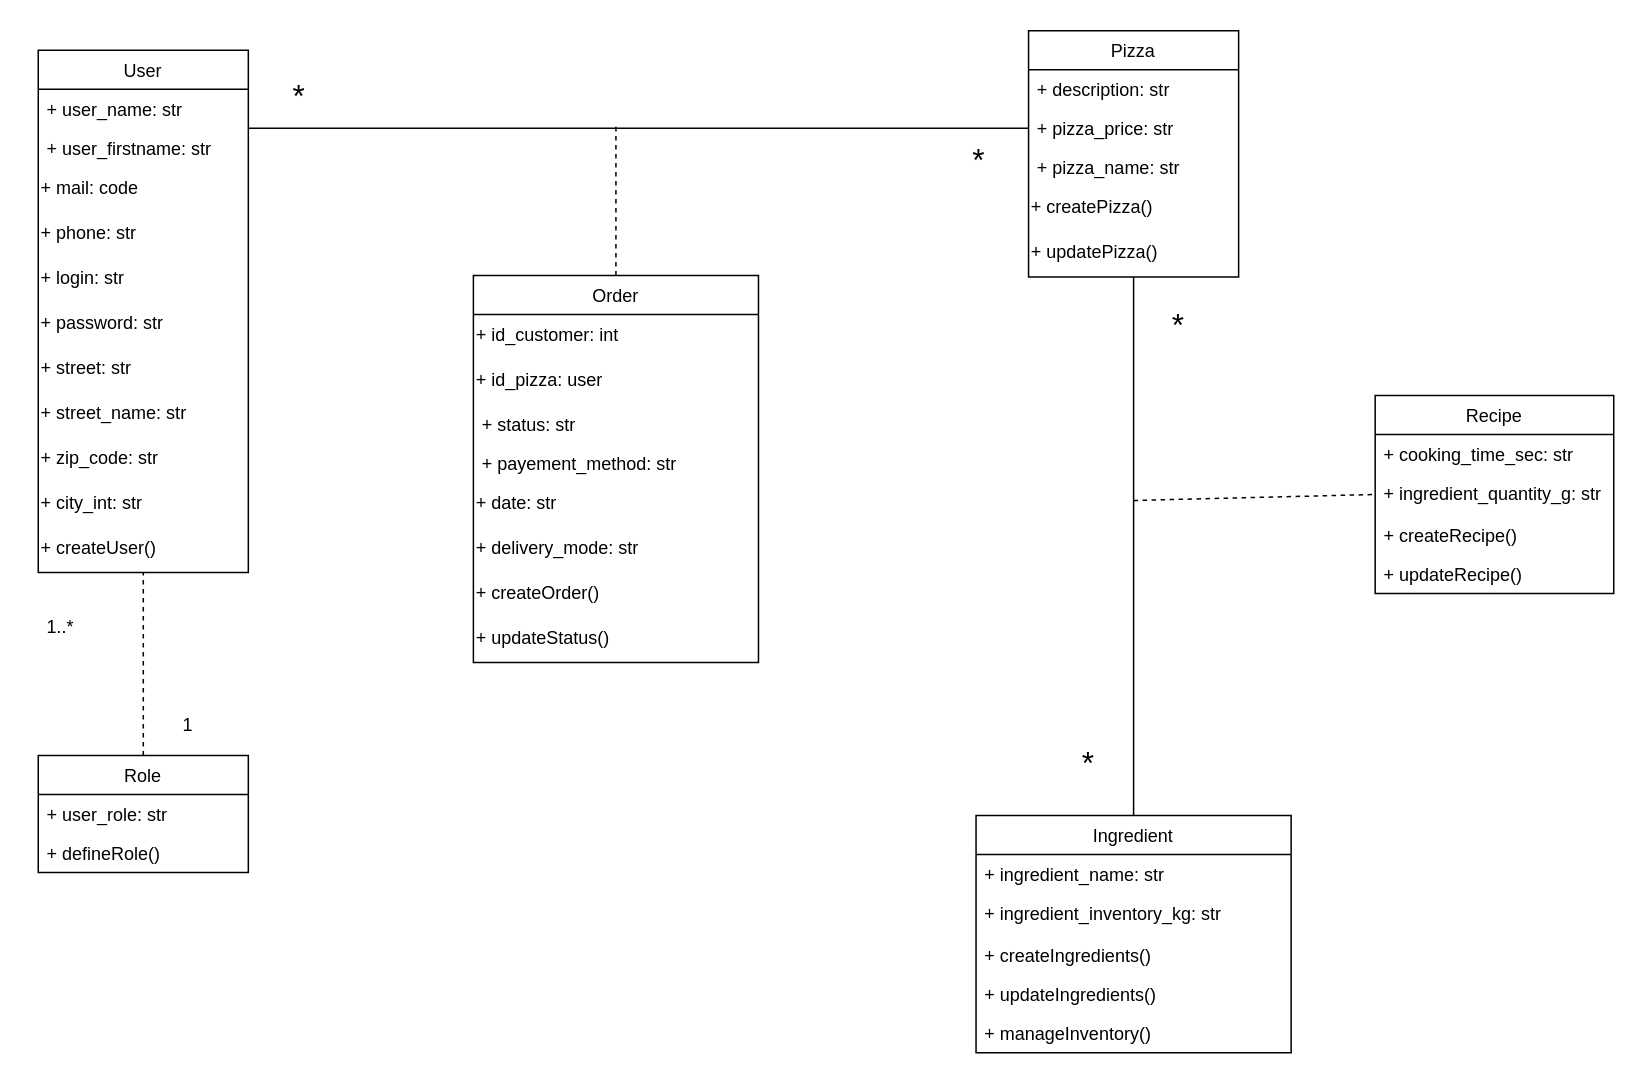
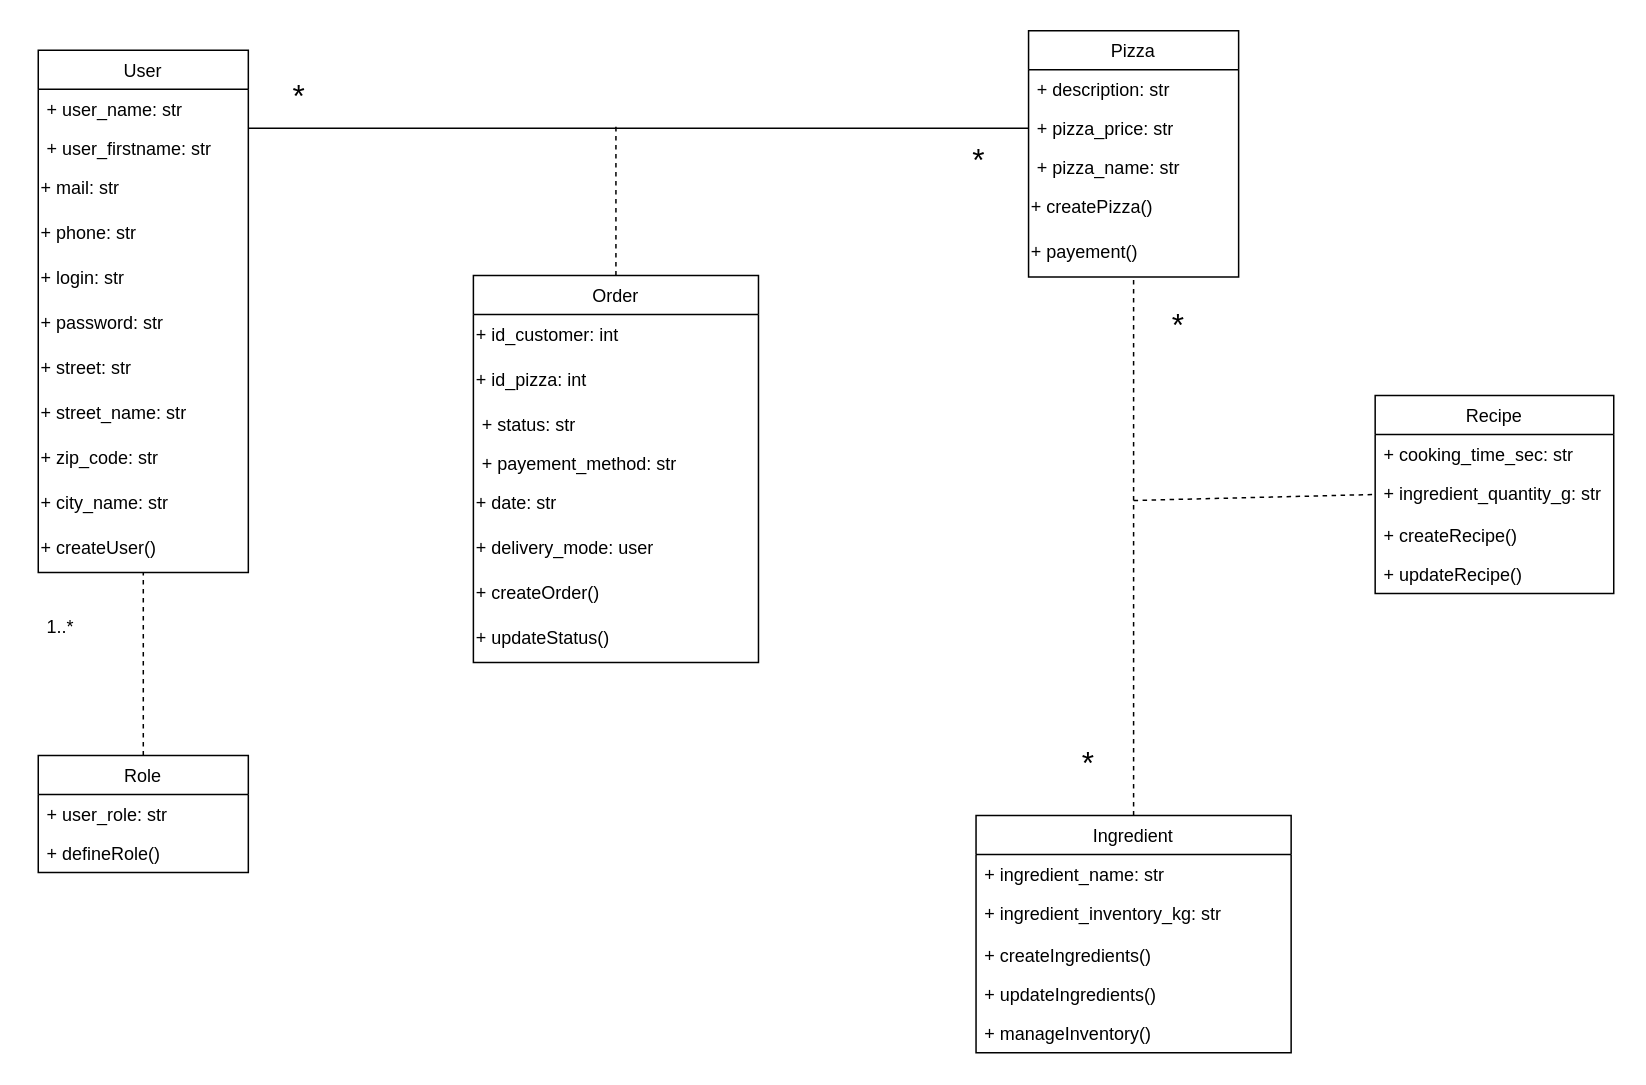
  <mxCell id="0" />
  <mxCell id="1" parent="0" />
  <mxCell id="2" value="Pizza" style="swimlane;fontStyle=0;childLayout=stackLayout;horizontal=1;startSize=26;fillColor=none;horizontalStack=0;resizeParent=1;resizeParentMax=0;resizeLast=0;collapsible=1;marginBottom=0;" parent="1" vertex="1"><mxGeometry x="685" y="20" width="140" height="164" as="geometry" /></mxCell>
  <mxCell id="3" value="+ description: str" style="text;strokeColor=none;fillColor=none;align=left;verticalAlign=top;spacingLeft=4;spacingRight=4;overflow=hidden;rotatable=0;points=[[0,0.5],[1,0.5]];portConstraint=eastwest;" parent="2" vertex="1"><mxGeometry y="26" width="140" height="26" as="geometry" /></mxCell>
  <mxCell id="4" value="+ pizza_price: str" style="text;strokeColor=none;fillColor=none;align=left;verticalAlign=top;spacingLeft=4;spacingRight=4;overflow=hidden;rotatable=0;points=[[0,0.5],[1,0.5]];portConstraint=eastwest;" parent="2" vertex="1"><mxGeometry y="52" width="140" height="26" as="geometry" /></mxCell>
  <mxCell id="5" value="+ pizza_name: str" style="text;strokeColor=none;fillColor=none;align=left;verticalAlign=top;spacingLeft=4;spacingRight=4;overflow=hidden;rotatable=0;points=[[0,0.5],[1,0.5]];portConstraint=eastwest;" parent="2" vertex="1"><mxGeometry y="78" width="140" height="26" as="geometry" /></mxCell>
  <mxCell id="6" value="+ createPizza()" style="text;whiteSpace=wrap;html=1;" vertex="1" parent="2"><mxGeometry y="104" width="140" height="30" as="geometry" /></mxCell>
- <mxCell id="7" value="+ updatePizza()" style="text;whiteSpace=wrap;html=1;" vertex="1" parent="2"><mxGeometry y="134" width="140" height="30" as="geometry" /></mxCell>
+ <mxCell id="7" value="+ payement()" style="text;whiteSpace=wrap;html=1;" vertex="1" parent="2"><mxGeometry y="134" width="140" height="30" as="geometry" /></mxCell>
  <mxCell id="8" value="User" style="swimlane;fontStyle=0;childLayout=stackLayout;horizontal=1;startSize=26;fillColor=none;horizontalStack=0;resizeParent=1;resizeParentMax=0;resizeLast=0;collapsible=1;marginBottom=0;" parent="1" vertex="1"><mxGeometry x="25" y="33" width="140" height="348" as="geometry" /></mxCell>
  <mxCell id="9" value="+ user_name: str" style="text;strokeColor=none;fillColor=none;align=left;verticalAlign=top;spacingLeft=4;spacingRight=4;overflow=hidden;rotatable=0;points=[[0,0.5],[1,0.5]];portConstraint=eastwest;" parent="8" vertex="1"><mxGeometry y="26" width="140" height="26" as="geometry" /></mxCell>
  <mxCell id="10" value="+ user_firstname: str" style="text;strokeColor=none;fillColor=none;align=left;verticalAlign=top;spacingLeft=4;spacingRight=4;overflow=hidden;rotatable=0;points=[[0,0.5],[1,0.5]];portConstraint=eastwest;" parent="8" vertex="1"><mxGeometry y="52" width="140" height="26" as="geometry" /></mxCell>
- <mxCell id="11" value="+ mail: code" style="text;whiteSpace=wrap;html=1;" parent="8" vertex="1"><mxGeometry y="78" width="140" height="30" as="geometry" /></mxCell>
+ <mxCell id="11" value="+ mail: str" style="text;whiteSpace=wrap;html=1;" parent="8" vertex="1"><mxGeometry y="78" width="140" height="30" as="geometry" /></mxCell>
  <mxCell id="12" value="+ phone: str" style="text;whiteSpace=wrap;html=1;" parent="8" vertex="1"><mxGeometry y="108" width="140" height="30" as="geometry" /></mxCell>
  <mxCell id="13" value="+ login: str" style="text;whiteSpace=wrap;html=1;" parent="8" vertex="1"><mxGeometry y="138" width="140" height="30" as="geometry" /></mxCell>
  <mxCell id="14" value="+ password: str" style="text;whiteSpace=wrap;html=1;" parent="8" vertex="1"><mxGeometry y="168" width="140" height="30" as="geometry" /></mxCell>
  <mxCell id="15" value="+ street: str" style="text;whiteSpace=wrap;html=1;" parent="8" vertex="1"><mxGeometry y="198" width="140" height="30" as="geometry" /></mxCell>
  <mxCell id="16" value="+ street_name: str" style="text;whiteSpace=wrap;html=1;" parent="8" vertex="1"><mxGeometry y="228" width="140" height="30" as="geometry" /></mxCell>
  <mxCell id="17" value="+ zip_code: str" style="text;whiteSpace=wrap;html=1;" parent="8" vertex="1"><mxGeometry y="258" width="140" height="30" as="geometry" /></mxCell>
- <mxCell id="18" value="+ city_int: str" style="text;whiteSpace=wrap;html=1;" parent="8" vertex="1"><mxGeometry y="288" width="140" height="30" as="geometry" /></mxCell>
+ <mxCell id="18" value="+ city_name: str" style="text;whiteSpace=wrap;html=1;" parent="8" vertex="1"><mxGeometry y="288" width="140" height="30" as="geometry" /></mxCell>
  <mxCell id="19" value="+ createUser()" style="text;whiteSpace=wrap;html=1;" vertex="1" parent="8"><mxGeometry y="318" width="140" height="30" as="geometry" /></mxCell>
  <mxCell id="20" value="Order" style="swimlane;fontStyle=0;childLayout=stackLayout;horizontal=1;startSize=26;fillColor=none;horizontalStack=0;resizeParent=1;resizeParentMax=0;resizeLast=0;collapsible=1;marginBottom=0;" parent="1" vertex="1"><mxGeometry x="315" y="183" width="190" height="258" as="geometry" /></mxCell>
  <mxCell id="21" value="+ id_customer: int" style="text;whiteSpace=wrap;html=1;" parent="20" vertex="1"><mxGeometry y="26" width="190" height="30" as="geometry" /></mxCell>
- <mxCell id="22" value="+ id_pizza: user" style="text;whiteSpace=wrap;html=1;" parent="20" vertex="1"><mxGeometry y="56" width="190" height="30" as="geometry" /></mxCell>
+ <mxCell id="22" value="+ id_pizza: int" style="text;whiteSpace=wrap;html=1;" parent="20" vertex="1"><mxGeometry y="56" width="190" height="30" as="geometry" /></mxCell>
  <mxCell id="23" value="+ status: str" style="text;strokeColor=none;fillColor=none;align=left;verticalAlign=top;spacingLeft=4;spacingRight=4;overflow=hidden;rotatable=0;points=[[0,0.5],[1,0.5]];portConstraint=eastwest;" parent="20" vertex="1"><mxGeometry y="86" width="190" height="26" as="geometry" /></mxCell>
  <mxCell id="24" value="+ payement_method: str" style="text;strokeColor=none;fillColor=none;align=left;verticalAlign=top;spacingLeft=4;spacingRight=4;overflow=hidden;rotatable=0;points=[[0,0.5],[1,0.5]];portConstraint=eastwest;" parent="20" vertex="1"><mxGeometry y="112" width="190" height="26" as="geometry" /></mxCell>
  <mxCell id="25" value="+ date: str" style="text;whiteSpace=wrap;html=1;" parent="20" vertex="1"><mxGeometry y="138" width="190" height="30" as="geometry" /></mxCell>
- <mxCell id="26" value="+ delivery_mode: str" style="text;whiteSpace=wrap;html=1;" parent="20" vertex="1"><mxGeometry y="168" width="190" height="30" as="geometry" /></mxCell>
+ <mxCell id="26" value="+ delivery_mode: user" style="text;whiteSpace=wrap;html=1;" parent="20" vertex="1"><mxGeometry y="168" width="190" height="30" as="geometry" /></mxCell>
  <mxCell id="27" value="+ createOrder()" style="text;whiteSpace=wrap;html=1;" parent="20" vertex="1"><mxGeometry y="198" width="190" height="30" as="geometry" /></mxCell>
  <mxCell id="28" value="+ updateStatus()" style="text;whiteSpace=wrap;html=1;" vertex="1" parent="20"><mxGeometry y="228" width="190" height="30" as="geometry" /></mxCell>
  <mxCell id="29" value="Ingredient" style="swimlane;fontStyle=0;childLayout=stackLayout;horizontal=1;startSize=26;fillColor=none;horizontalStack=0;resizeParent=1;resizeParentMax=0;resizeLast=0;collapsible=1;marginBottom=0;" parent="1" vertex="1"><mxGeometry x="650" y="543" width="210" height="158" as="geometry" /></mxCell>
  <mxCell id="30" value="+ ingredient_name: str " style="text;strokeColor=none;fillColor=none;align=left;verticalAlign=top;spacingLeft=4;spacingRight=4;overflow=hidden;rotatable=0;points=[[0,0.5],[1,0.5]];portConstraint=eastwest;" parent="29" vertex="1"><mxGeometry y="26" width="210" height="26" as="geometry" /></mxCell>
  <mxCell id="31" value="+ ingredient_inventory_kg: str" style="text;strokeColor=none;fillColor=none;align=left;verticalAlign=top;spacingLeft=4;spacingRight=4;overflow=hidden;rotatable=0;points=[[0,0.5],[1,0.5]];portConstraint=eastwest;" parent="29" vertex="1"><mxGeometry y="52" width="210" height="28" as="geometry" /></mxCell>
  <mxCell id="32" value="+ createIngredients()" style="text;strokeColor=none;fillColor=none;align=left;verticalAlign=top;spacingLeft=4;spacingRight=4;overflow=hidden;rotatable=0;points=[[0,0.5],[1,0.5]];portConstraint=eastwest;" vertex="1" parent="29"><mxGeometry y="80" width="210" height="26" as="geometry" /></mxCell>
  <mxCell id="33" value="+ updateIngredients()" style="text;strokeColor=none;fillColor=none;align=left;verticalAlign=top;spacingLeft=4;spacingRight=4;overflow=hidden;rotatable=0;points=[[0,0.5],[1,0.5]];portConstraint=eastwest;" vertex="1" parent="29"><mxGeometry y="106" width="210" height="26" as="geometry" /></mxCell>
  <mxCell id="34" value="+ manageInventory()" style="text;strokeColor=none;fillColor=none;align=left;verticalAlign=top;spacingLeft=4;spacingRight=4;overflow=hidden;rotatable=0;points=[[0,0.5],[1,0.5]];portConstraint=eastwest;" vertex="1" parent="29"><mxGeometry y="132" width="210" height="26" as="geometry" /></mxCell>
  <mxCell id="35" value="Recipe" style="swimlane;fontStyle=0;childLayout=stackLayout;horizontal=1;startSize=26;fillColor=none;horizontalStack=0;resizeParent=1;resizeParentMax=0;resizeLast=0;collapsible=1;marginBottom=0;" parent="1" vertex="1"><mxGeometry x="916" y="263" width="159" height="132" as="geometry" /></mxCell>
  <mxCell id="36" value="+ cooking_time_sec: str" style="text;strokeColor=none;fillColor=none;align=left;verticalAlign=top;spacingLeft=4;spacingRight=4;overflow=hidden;rotatable=0;points=[[0,0.5],[1,0.5]];portConstraint=eastwest;" vertex="1" parent="35"><mxGeometry y="26" width="159" height="26" as="geometry" /></mxCell>
  <mxCell id="37" value="+ ingredient_quantity_g: str" style="text;strokeColor=none;fillColor=none;align=left;verticalAlign=top;spacingLeft=4;spacingRight=4;overflow=hidden;rotatable=0;points=[[0,0.5],[1,0.5]];portConstraint=eastwest;" vertex="1" parent="35"><mxGeometry y="52" width="159" height="28" as="geometry" /></mxCell>
  <mxCell id="38" value="+ createRecipe()" style="text;strokeColor=none;fillColor=none;align=left;verticalAlign=top;spacingLeft=4;spacingRight=4;overflow=hidden;rotatable=0;points=[[0,0.5],[1,0.5]];portConstraint=eastwest;" vertex="1" parent="35"><mxGeometry y="80" width="159" height="26" as="geometry" /></mxCell>
  <mxCell id="39" value="+ updateRecipe()" style="text;strokeColor=none;fillColor=none;align=left;verticalAlign=top;spacingLeft=4;spacingRight=4;overflow=hidden;rotatable=0;points=[[0,0.5],[1,0.5]];portConstraint=eastwest;" vertex="1" parent="35"><mxGeometry y="106" width="159" height="26" as="geometry" /></mxCell>
  <mxCell id="40" value="" style="endArrow=none;html=1;entryX=0;entryY=0.5;entryDx=0;entryDy=0;" parent="1" target="4" edge="1"><mxGeometry width="50" height="50" relative="1" as="geometry"><mxPoint x="165" y="85" as="sourcePoint" /><mxPoint x="375" y="143" as="targetPoint" /></mxGeometry></mxCell>
- <mxCell id="41" value="" style="endArrow=none;html=1;entryX=0.5;entryY=1;entryDx=0;entryDy=0;" parent="1" source="29" target="2" edge="1"><mxGeometry width="50" height="50" relative="1" as="geometry"><mxPoint x="505" y="353" as="sourcePoint" /><mxPoint x="555" y="303" as="targetPoint" /></mxGeometry></mxCell>
+ <mxCell id="41" value="" style="endArrow=none;html=1;entryX=0.5;entryY=1;entryDx=0;entryDy=0;dashed=1;" parent="1" source="29" target="2" edge="1"><mxGeometry width="50" height="50" relative="1" as="geometry"><mxPoint x="505" y="353" as="sourcePoint" /><mxPoint x="555" y="303" as="targetPoint" /></mxGeometry></mxCell>
  <mxCell id="42" value="" style="endArrow=none;dashed=1;html=1;exitX=0.5;exitY=0;exitDx=0;exitDy=0;" parent="1" source="20" edge="1"><mxGeometry width="50" height="50" relative="1" as="geometry"><mxPoint x="505" y="353" as="sourcePoint" /><mxPoint x="410" y="83" as="targetPoint" /></mxGeometry></mxCell>
  <mxCell id="43" value="" style="endArrow=none;dashed=1;html=1;entryX=0;entryY=0.5;entryDx=0;entryDy=0;" parent="1" target="35" edge="1"><mxGeometry width="50" height="50" relative="1" as="geometry"><mxPoint x="755" y="333" as="sourcePoint" /><mxPoint x="555" y="303" as="targetPoint" /></mxGeometry></mxCell>
  <mxCell id="44" value="&lt;font style=&quot;font-size: 21px&quot;&gt;*&lt;/font&gt;" style="text;html=1;strokeColor=none;fillColor=none;align=center;verticalAlign=middle;whiteSpace=wrap;rounded=0;" parent="1" vertex="1"><mxGeometry x="179" y="53" width="40" height="20" as="geometry" /></mxCell>
  <mxCell id="45" value="&#10;&lt;font style=&quot;font-size: 21px&quot;&gt;*&lt;/font&gt;&#10;&#10;" style="text;html=1;strokeColor=none;fillColor=none;align=center;verticalAlign=middle;whiteSpace=wrap;rounded=0;" parent="1" vertex="1"><mxGeometry x="632" y="103" width="40" height="20" as="geometry" /></mxCell>
  <mxCell id="46" value="&#10;&lt;font style=&quot;font-size: 21px&quot;&gt;*&lt;/font&gt;&#10;&#10;" style="text;html=1;strokeColor=none;fillColor=none;align=center;verticalAlign=middle;whiteSpace=wrap;rounded=0;" parent="1" vertex="1"><mxGeometry x="765" y="213" width="40" height="20" as="geometry" /></mxCell>
  <mxCell id="47" value="&lt;font style=&quot;font-size: 21px&quot;&gt;*&lt;/font&gt;" style="text;html=1;strokeColor=none;fillColor=none;align=center;verticalAlign=middle;whiteSpace=wrap;rounded=0;" parent="1" vertex="1"><mxGeometry x="705" y="498" width="40" height="20" as="geometry" /></mxCell>
  <mxCell id="48" value="Role" style="swimlane;fontStyle=0;childLayout=stackLayout;horizontal=1;startSize=26;fillColor=none;horizontalStack=0;resizeParent=1;resizeParentMax=0;resizeLast=0;collapsible=1;marginBottom=0;" vertex="1" parent="1"><mxGeometry x="25" y="503" width="140" height="78" as="geometry" /></mxCell>
  <mxCell id="49" value="+ user_role: str" style="text;strokeColor=none;fillColor=none;align=left;verticalAlign=top;spacingLeft=4;spacingRight=4;overflow=hidden;rotatable=0;points=[[0,0.5],[1,0.5]];portConstraint=eastwest;" vertex="1" parent="48"><mxGeometry y="26" width="140" height="26" as="geometry" /></mxCell>
  <mxCell id="50" value="+ defineRole()" style="text;strokeColor=none;fillColor=none;align=left;verticalAlign=top;spacingLeft=4;spacingRight=4;overflow=hidden;rotatable=0;points=[[0,0.5],[1,0.5]];portConstraint=eastwest;" vertex="1" parent="48"><mxGeometry y="52" width="140" height="26" as="geometry" /></mxCell>
  <mxCell id="51" value="" style="endArrow=none;html=1;exitX=0.5;exitY=0;exitDx=0;exitDy=0;entryX=0.5;entryY=1;entryDx=0;entryDy=0;dashed=1;" edge="1" parent="1" source="48" target="19"><mxGeometry width="50" height="50" relative="1" as="geometry"><mxPoint x="95" y="493" as="sourcePoint" /><mxPoint x="545" y="373" as="targetPoint" /></mxGeometry></mxCell>
  <mxCell id="52" value="1..*" style="text;html=1;strokeColor=none;fillColor=none;align=center;verticalAlign=middle;whiteSpace=wrap;rounded=0;" vertex="1" parent="1"><mxGeometry x="20" y="408" width="40" height="20" as="geometry" /></mxCell>
- <mxCell id="53" value="1" style="text;html=1;strokeColor=none;fillColor=none;align=center;verticalAlign=middle;whiteSpace=wrap;rounded=0;" vertex="1" parent="1"><mxGeometry x="105" y="473" width="40" height="20" as="geometry" /></mxCell>
